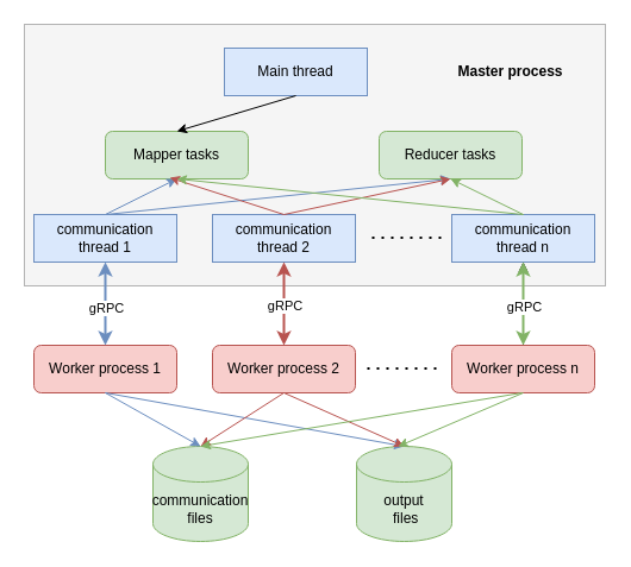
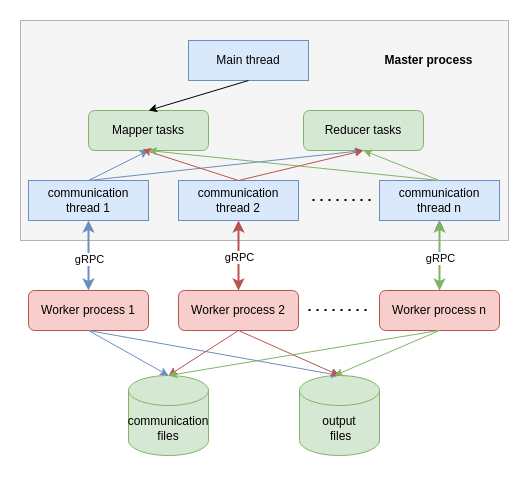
  <mxCell id="0" />
  <mxCell id="1" parent="0" />
  <mxCell id="2" value="" style="rounded=0;whiteSpace=wrap;html=1;fillColor=#f5f5f5;fontColor=#333333;strokeColor=#B3B3B3;" vertex="1" parent="1"><mxGeometry x="20" y="20" width="488" height="220" as="geometry" /></mxCell>
  <mxCell id="3" value="Main thread" style="rounded=0;whiteSpace=wrap;html=1;fillColor=#dae8fc;strokeColor=#6c8ebf;" vertex="1" parent="1"><mxGeometry x="188" y="40" width="120" height="40" as="geometry" /></mxCell>
  <mxCell id="4" value="communication thread 1" style="rounded=0;whiteSpace=wrap;html=1;fillColor=#dae8fc;strokeColor=#6c8ebf;" vertex="1" parent="1"><mxGeometry x="28" y="180" width="120" height="40" as="geometry" /></mxCell>
  <mxCell id="5" value="communication thread n" style="rounded=0;whiteSpace=wrap;html=1;fillColor=#dae8fc;strokeColor=#6c8ebf;" vertex="1" parent="1"><mxGeometry x="379" y="180" width="120" height="40" as="geometry" /></mxCell>
  <mxCell id="6" value="Worker process 1" style="rounded=1;whiteSpace=wrap;html=1;fillColor=#f8cecc;strokeColor=#b85450;" vertex="1" parent="1"><mxGeometry x="28" y="290" width="120" height="40" as="geometry" /></mxCell>
  <mxCell id="7" value="" style="edgeStyle=orthogonalEdgeStyle;rounded=0;orthogonalLoop=1;jettySize=auto;html=1;" edge="1" parent="1" source="8" target="5"><mxGeometry relative="1" as="geometry" /></mxCell>
  <mxCell id="8" value="Worker process n" style="rounded=1;whiteSpace=wrap;html=1;fillColor=#f8cecc;strokeColor=#b85450;" vertex="1" parent="1"><mxGeometry x="379" y="290" width="120" height="40" as="geometry" /></mxCell>
  <mxCell id="9" value="Worker process 2" style="rounded=1;whiteSpace=wrap;html=1;fillColor=#f8cecc;strokeColor=#b85450;" vertex="1" parent="1"><mxGeometry x="178" y="290" width="120" height="40" as="geometry" /></mxCell>
  <mxCell id="10" value="" style="endArrow=none;dashed=1;html=1;dashPattern=1 3;strokeWidth=2;" edge="1" parent="1"><mxGeometry width="50" height="50" relative="1" as="geometry"><mxPoint x="308" y="309.5" as="sourcePoint" /><mxPoint x="368" y="309.5" as="targetPoint" /></mxGeometry></mxCell>
  <mxCell id="11" value="" style="endArrow=none;dashed=1;html=1;dashPattern=1 3;strokeWidth=2;" edge="1" parent="1"><mxGeometry width="50" height="50" relative="1" as="geometry"><mxPoint x="312" y="199.5" as="sourcePoint" /><mxPoint x="372" y="199.5" as="targetPoint" /></mxGeometry></mxCell>
  <mxCell id="12" value="communication thread 2" style="rounded=0;whiteSpace=wrap;html=1;fillColor=#dae8fc;strokeColor=#6c8ebf;" vertex="1" parent="1"><mxGeometry x="178" y="180" width="120" height="40" as="geometry" /></mxCell>
  <mxCell id="13" value="" style="endArrow=classic;startArrow=classic;html=1;exitX=0.5;exitY=0;exitDx=0;exitDy=0;entryX=0.5;entryY=1;entryDx=0;entryDy=0;fillColor=#dae8fc;strokeColor=#6c8ebf;strokeWidth=2;" edge="1" parent="1" source="6" target="4"><mxGeometry width="50" height="50" relative="1" as="geometry"><mxPoint x="48" y="240" as="sourcePoint" /><mxPoint x="98" y="190" as="targetPoint" /></mxGeometry></mxCell>
  <mxCell id="14" value="gRPC" style="edgeLabel;html=1;align=center;verticalAlign=middle;resizable=0;points=[];" vertex="1" connectable="0" parent="13"><mxGeometry x="0.314" relative="1" as="geometry"><mxPoint y="14" as="offset" /></mxGeometry></mxCell>
  <mxCell id="15" value="" style="endArrow=classic;startArrow=classic;html=1;fillColor=#f8cecc;strokeColor=#b85450;strokeWidth=2;" edge="1" parent="1"><mxGeometry width="50" height="50" relative="1" as="geometry"><mxPoint x="238" y="290" as="sourcePoint" /><mxPoint x="238" y="220" as="targetPoint" /></mxGeometry></mxCell>
  <mxCell id="16" value="gRPC" style="edgeLabel;html=1;align=center;verticalAlign=middle;resizable=0;points=[];" vertex="1" connectable="0" parent="15"><mxGeometry x="0.314" relative="1" as="geometry"><mxPoint y="12" as="offset" /></mxGeometry></mxCell>
  <mxCell id="17" value="" style="endArrow=classic;startArrow=classic;html=1;fillColor=#d5e8d4;strokeColor=#82b366;strokeWidth=2;" edge="1" parent="1"><mxGeometry width="50" height="50" relative="1" as="geometry"><mxPoint x="439" y="290" as="sourcePoint" /><mxPoint x="439" y="220" as="targetPoint" /></mxGeometry></mxCell>
  <mxCell id="18" value="gRPC" style="edgeLabel;html=1;align=center;verticalAlign=middle;resizable=0;points=[];" vertex="1" connectable="0" parent="17"><mxGeometry x="0.314" relative="1" as="geometry"><mxPoint y="13" as="offset" /></mxGeometry></mxCell>
  <mxCell id="19" value="Mapper tasks" style="rounded=1;whiteSpace=wrap;html=1;fillColor=#d5e8d4;strokeColor=#82b366;" vertex="1" parent="1"><mxGeometry x="88" y="110" width="120" height="40" as="geometry" /></mxCell>
- <mxCell id="20" value="Reducer tasks" style="rounded=1;whiteSpace=wrap;html=1;fillColor=#d5e8d4;strokeColor=#82b366;" vertex="1" parent="1"><mxGeometry x="318" y="110" width="120" height="40" as="geometry" /></mxCell>
+ <mxCell id="20" value="Reducer tasks" style="rounded=1;whiteSpace=wrap;html=1;fillColor=#d5e8d4;strokeColor=#82b366;" vertex="1" parent="1"><mxGeometry x="303" y="110" width="120" height="40" as="geometry" /></mxCell>
  <mxCell id="21" value="" style="endArrow=classic;html=1;exitX=0.5;exitY=1;exitDx=0;exitDy=0;entryX=0.5;entryY=0;entryDx=0;entryDy=0;" edge="1" parent="1" source="3" target="19"><mxGeometry width="50" height="50" relative="1" as="geometry"><mxPoint x="198" y="320" as="sourcePoint" /><mxPoint x="248" y="270" as="targetPoint" /></mxGeometry></mxCell>
  <mxCell id="22" value="" style="endArrow=classic;html=1;exitX=0.5;exitY=0;exitDx=0;exitDy=0;entryX=0.5;entryY=1;entryDx=0;entryDy=0;fillColor=#dae8fc;strokeColor=#6c8ebf;" edge="1" parent="1" source="4" target="19"><mxGeometry width="50" height="50" relative="1" as="geometry"><mxPoint x="198" y="320" as="sourcePoint" /><mxPoint x="248" y="270" as="targetPoint" /></mxGeometry></mxCell>
  <mxCell id="23" value="" style="endArrow=classic;html=1;exitX=0.5;exitY=0;exitDx=0;exitDy=0;entryX=0.5;entryY=1;entryDx=0;entryDy=0;fillColor=#dae8fc;strokeColor=#6c8ebf;" edge="1" parent="1" source="4" target="20"><mxGeometry width="50" height="50" relative="1" as="geometry"><mxPoint x="198" y="320" as="sourcePoint" /><mxPoint x="248" y="270" as="targetPoint" /></mxGeometry></mxCell>
  <mxCell id="24" value="" style="endArrow=classic;html=1;exitX=0.5;exitY=0;exitDx=0;exitDy=0;entryX=0.45;entryY=0.975;entryDx=0;entryDy=0;entryPerimeter=0;fillColor=#f8cecc;strokeColor=#b85450;" edge="1" parent="1" source="12" target="19"><mxGeometry width="50" height="50" relative="1" as="geometry"><mxPoint x="198" y="320" as="sourcePoint" /><mxPoint x="248" y="270" as="targetPoint" /></mxGeometry></mxCell>
  <mxCell id="25" value="" style="endArrow=classic;html=1;entryX=0.5;entryY=1;entryDx=0;entryDy=0;fillColor=#f8cecc;strokeColor=#b85450;" edge="1" parent="1" target="20"><mxGeometry width="50" height="50" relative="1" as="geometry"><mxPoint x="238" y="180" as="sourcePoint" /><mxPoint x="248" y="270" as="targetPoint" /></mxGeometry></mxCell>
  <mxCell id="26" value="" style="endArrow=classic;html=1;exitX=0.5;exitY=0;exitDx=0;exitDy=0;fillColor=#d5e8d4;strokeColor=#82b366;" edge="1" parent="1" source="5"><mxGeometry width="50" height="50" relative="1" as="geometry"><mxPoint x="198" y="320" as="sourcePoint" /><mxPoint x="148" y="150" as="targetPoint" /></mxGeometry></mxCell>
  <mxCell id="27" value="" style="endArrow=classic;html=1;entryX=0.5;entryY=1;entryDx=0;entryDy=0;fillColor=#d5e8d4;strokeColor=#82b366;exitX=0.5;exitY=0;exitDx=0;exitDy=0;" edge="1" parent="1" source="5" target="20"><mxGeometry width="50" height="50" relative="1" as="geometry"><mxPoint x="468" y="180" as="sourcePoint" /><mxPoint x="518" y="130" as="targetPoint" /></mxGeometry></mxCell>
  <mxCell id="28" value="Master process" style="text;html=1;strokeColor=none;fillColor=none;align=center;verticalAlign=middle;whiteSpace=wrap;rounded=0;strokeWidth=4;fontStyle=1" vertex="1" parent="1"><mxGeometry x="379" y="50" width="99" height="20" as="geometry" /></mxCell>
  <mxCell id="29" value="communication files" style="shape=cylinder3;whiteSpace=wrap;html=1;boundedLbl=1;backgroundOutline=1;size=15;strokeWidth=1;fillColor=#d5e8d4;strokeColor=#82b366;" vertex="1" parent="1"><mxGeometry x="128" y="375" width="80" height="80" as="geometry" /></mxCell>
  <mxCell id="30" value="output&lt;br&gt;&amp;nbsp;files" style="shape=cylinder3;whiteSpace=wrap;html=1;boundedLbl=1;backgroundOutline=1;size=15;strokeWidth=1;fillColor=#d5e8d4;strokeColor=#82b366;" vertex="1" parent="1"><mxGeometry x="299" y="375" width="80" height="80" as="geometry" /></mxCell>
  <mxCell id="31" value="" style="endArrow=classic;html=1;exitX=0.5;exitY=1;exitDx=0;exitDy=0;entryX=0.5;entryY=0;entryDx=0;entryDy=0;fillColor=#dae8fc;strokeColor=#6c8ebf;entryPerimeter=0;" edge="1" parent="1" source="6" target="29"><mxGeometry width="50" height="50" relative="1" as="geometry"><mxPoint x="98" y="190" as="sourcePoint" /><mxPoint x="158" y="160" as="targetPoint" /></mxGeometry></mxCell>
  <mxCell id="32" value="" style="endArrow=classic;html=1;exitX=0.5;exitY=1;exitDx=0;exitDy=0;entryX=0.5;entryY=0;entryDx=0;entryDy=0;fillColor=#dae8fc;strokeColor=#6c8ebf;entryPerimeter=0;" edge="1" parent="1" source="6" target="30"><mxGeometry width="50" height="50" relative="1" as="geometry"><mxPoint x="98" y="340" as="sourcePoint" /><mxPoint x="178" y="385" as="targetPoint" /></mxGeometry></mxCell>
  <mxCell id="33" value="" style="endArrow=classic;html=1;exitX=0.5;exitY=1;exitDx=0;exitDy=0;entryX=0.5;entryY=0;entryDx=0;entryDy=0;entryPerimeter=0;fillColor=#f8cecc;strokeColor=#b85450;" edge="1" parent="1" source="9" target="29"><mxGeometry width="50" height="50" relative="1" as="geometry"><mxPoint x="248" y="190" as="sourcePoint" /><mxPoint x="152" y="159" as="targetPoint" /></mxGeometry></mxCell>
  <mxCell id="34" value="" style="endArrow=classic;html=1;exitX=0.5;exitY=1;exitDx=0;exitDy=0;entryX=0.5;entryY=0;entryDx=0;entryDy=0;entryPerimeter=0;fillColor=#f8cecc;strokeColor=#b85450;" edge="1" parent="1" source="9" target="30"><mxGeometry width="50" height="50" relative="1" as="geometry"><mxPoint x="248" y="340" as="sourcePoint" /><mxPoint x="178" y="385" as="targetPoint" /></mxGeometry></mxCell>
  <mxCell id="35" value="" style="endArrow=classic;html=1;fillColor=#d5e8d4;strokeColor=#82b366;exitX=0.5;exitY=1;exitDx=0;exitDy=0;entryX=0.436;entryY=0.001;entryDx=0;entryDy=0;entryPerimeter=0;" edge="1" parent="1" source="8" target="30"><mxGeometry width="50" height="50" relative="1" as="geometry"><mxPoint x="449" y="190" as="sourcePoint" /><mxPoint x="328" y="380" as="targetPoint" /></mxGeometry></mxCell>
  <mxCell id="36" value="" style="endArrow=classic;html=1;fillColor=#d5e8d4;strokeColor=#82b366;entryX=0.5;entryY=0;entryDx=0;entryDy=0;entryPerimeter=0;" edge="1" parent="1" target="29"><mxGeometry width="50" height="50" relative="1" as="geometry"><mxPoint x="438" y="330" as="sourcePoint" /><mxPoint x="343.88" y="385.08" as="targetPoint" /></mxGeometry></mxCell>
